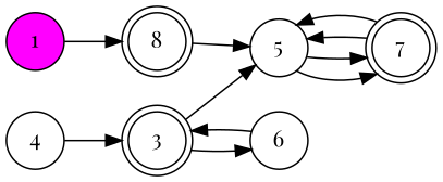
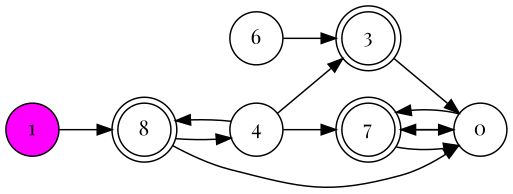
  digraph {
    fontname="Playfair Display"
    rankdir=LR
    node [fontname="Playfair Display" shape=circle]
    edge [fontname="Playfair Display"]
    1 [fillcolor=magenta style=filled]
    n2 [label=8 peripheries=2]
    4
-   5
+   5 [label=0]
    3 [peripheries=2]
    6
    7 [peripheries=2]
    1 -> n2
+   n2 -> 4
    n2 -> 5
+   4 -> n2
    4 -> 3
+   4 -> 7
    5 -> 7
    5 -> 7
    3 -> 5
-   3 -> 6
    6 -> 3
    7 -> 5
    7 -> 5
  }
